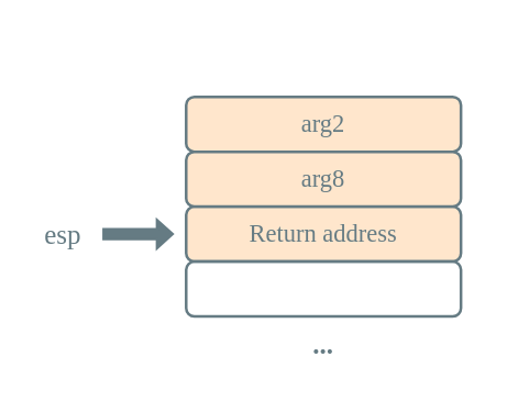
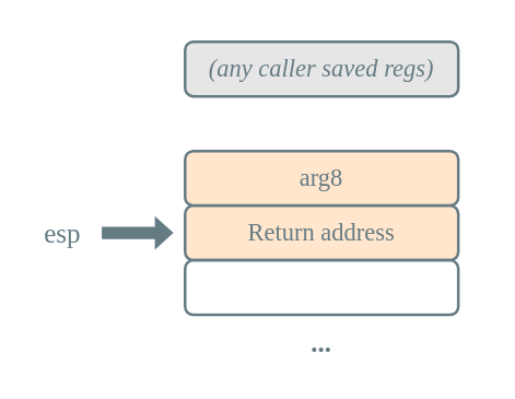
  <mxCell id="0" />
  <mxCell id="1" parent="0" />
  <mxCell id="2" value="" style="rounded=0;whiteSpace=wrap;html=1;strokeColor=none;strokeWidth=2;fillColor=none;" parent="1" vertex="1"><mxGeometry x="25" y="20" width="330" height="250" as="geometry" /></mxCell>
- <mxCell id="4" value="arg2" style="rounded=1;whiteSpace=wrap;html=1;fillColor=#FFE6CC;strokeColor=#657B83;strokeWidth=2;fontFamily=Ubuntu;fontSize=18;fontColor=#657B83;" parent="1" vertex="1"><mxGeometry x="135" y="70" width="200" height="40" as="geometry" /></mxCell>
+ <mxCell id="3" value="&lt;i&gt;(any caller saved regs)&lt;/i&gt;" style="rounded=1;whiteSpace=wrap;html=1;fillColor=#E6E6E6;strokeColor=#657B83;strokeWidth=2;fontFamily=Ubuntu;fontSize=18;fontColor=#657B83;" parent="1" vertex="1"><mxGeometry x="135" y="30" width="200" height="40" as="geometry" /></mxCell>
  <mxCell id="5" value="&lt;span&gt;Return address&lt;/span&gt;" style="rounded=1;whiteSpace=wrap;html=1;fillColor=#ffe6cc;strokeColor=#657B83;strokeWidth=2;fontFamily=Ubuntu;fontSize=18;fontColor=#657B83;" parent="1" vertex="1"><mxGeometry x="135" y="150" width="200" height="40" as="geometry" /></mxCell>
  <mxCell id="6" value="" style="rounded=1;whiteSpace=wrap;html=1;fillColor=none;strokeColor=#657B83;strokeWidth=2;fontFamily=Ubuntu;fontSize=18;fontColor=#657B83;" parent="1" vertex="1"><mxGeometry x="135" y="190" width="200" height="40" as="geometry" /></mxCell>
  <mxCell id="7" value="&lt;font face=&quot;Ubuntu&quot; size=&quot;1&quot; color=&quot;#657b83&quot;&gt;&lt;b style=&quot;font-size: 20px&quot;&gt;...&lt;/b&gt;&lt;/font&gt;" style="rounded=1;whiteSpace=wrap;html=1;fillColor=none;strokeColor=none;strokeWidth=2;" parent="1" vertex="1"><mxGeometry x="135" y="230" width="200" height="40" as="geometry" /></mxCell>
  <mxCell id="8" value="" style="html=1;shadow=0;dashed=0;align=center;verticalAlign=middle;shape=mxgraph.arrows2.arrow;dy=0.65;dx=11.13;notch=0;strokeColor=#657B83;fillColor=#657B83;strokeWidth=2;" parent="1" vertex="1"><mxGeometry x="75" y="160" width="50" height="20" as="geometry" /></mxCell>
  <mxCell id="9" value="&lt;font color=&quot;#657b83&quot; face=&quot;Ubuntu&quot;&gt;&lt;span style=&quot;font-size: 20px&quot;&gt;esp&lt;/span&gt;&lt;/font&gt;" style="text;html=1;align=center;verticalAlign=middle;resizable=0;points=[];autosize=1;" parent="1" vertex="1"><mxGeometry x="20" y="160" width="50" height="20" as="geometry" /></mxCell>
  <mxCell id="10" value="arg8" style="rounded=1;whiteSpace=wrap;html=1;fillColor=#FFE6CC;strokeColor=#657B83;strokeWidth=2;fontFamily=Ubuntu;fontSize=18;fontColor=#657B83;" parent="1" vertex="1"><mxGeometry x="135" y="110" width="200" height="40" as="geometry" /></mxCell>
